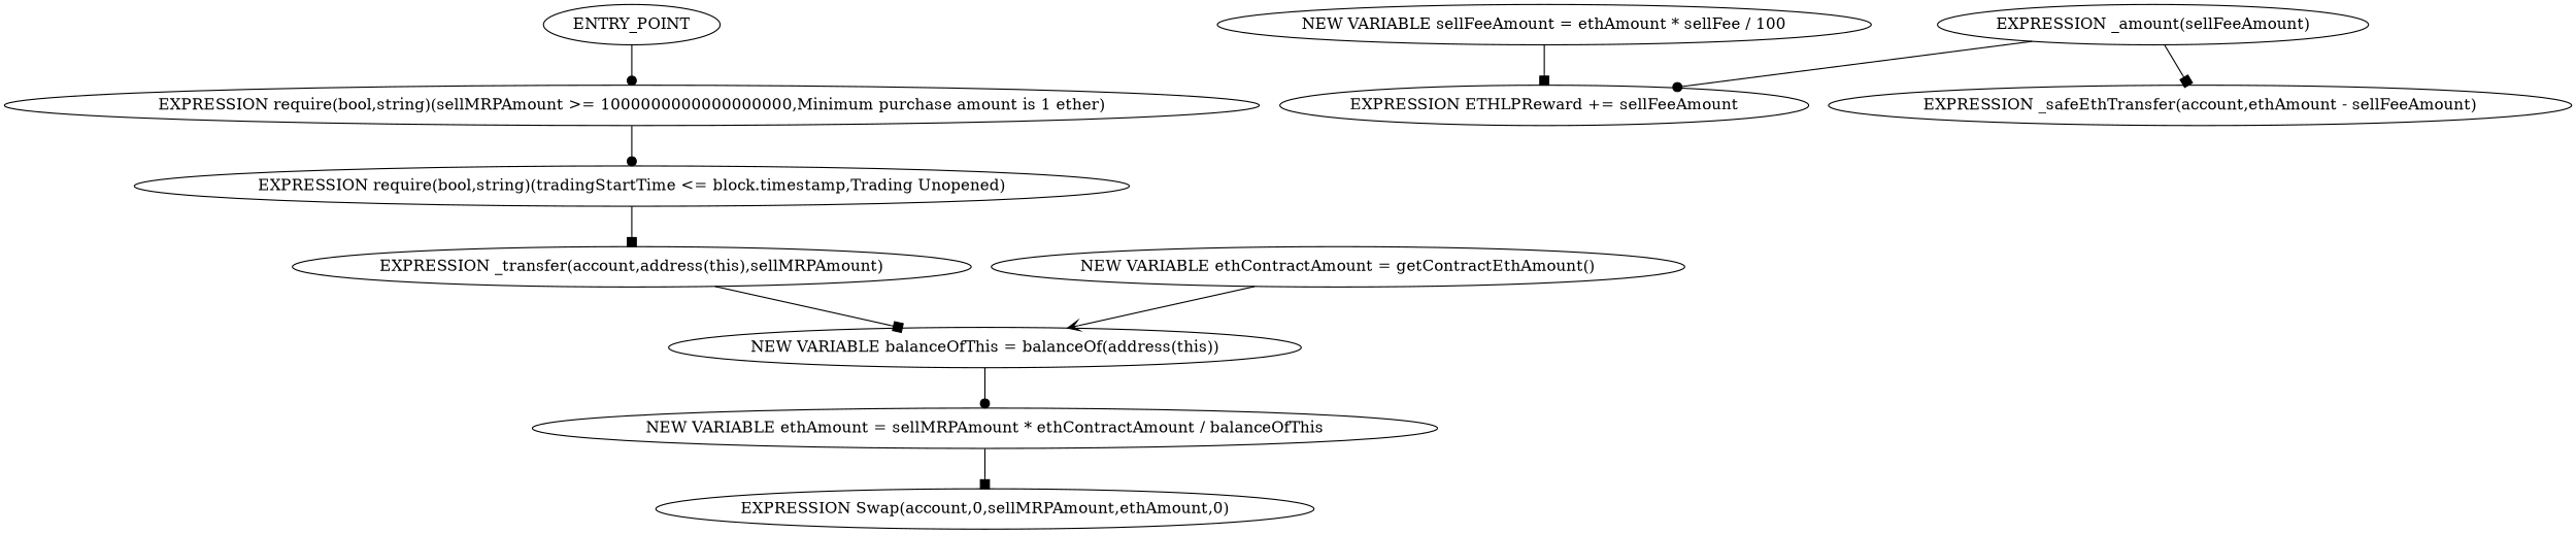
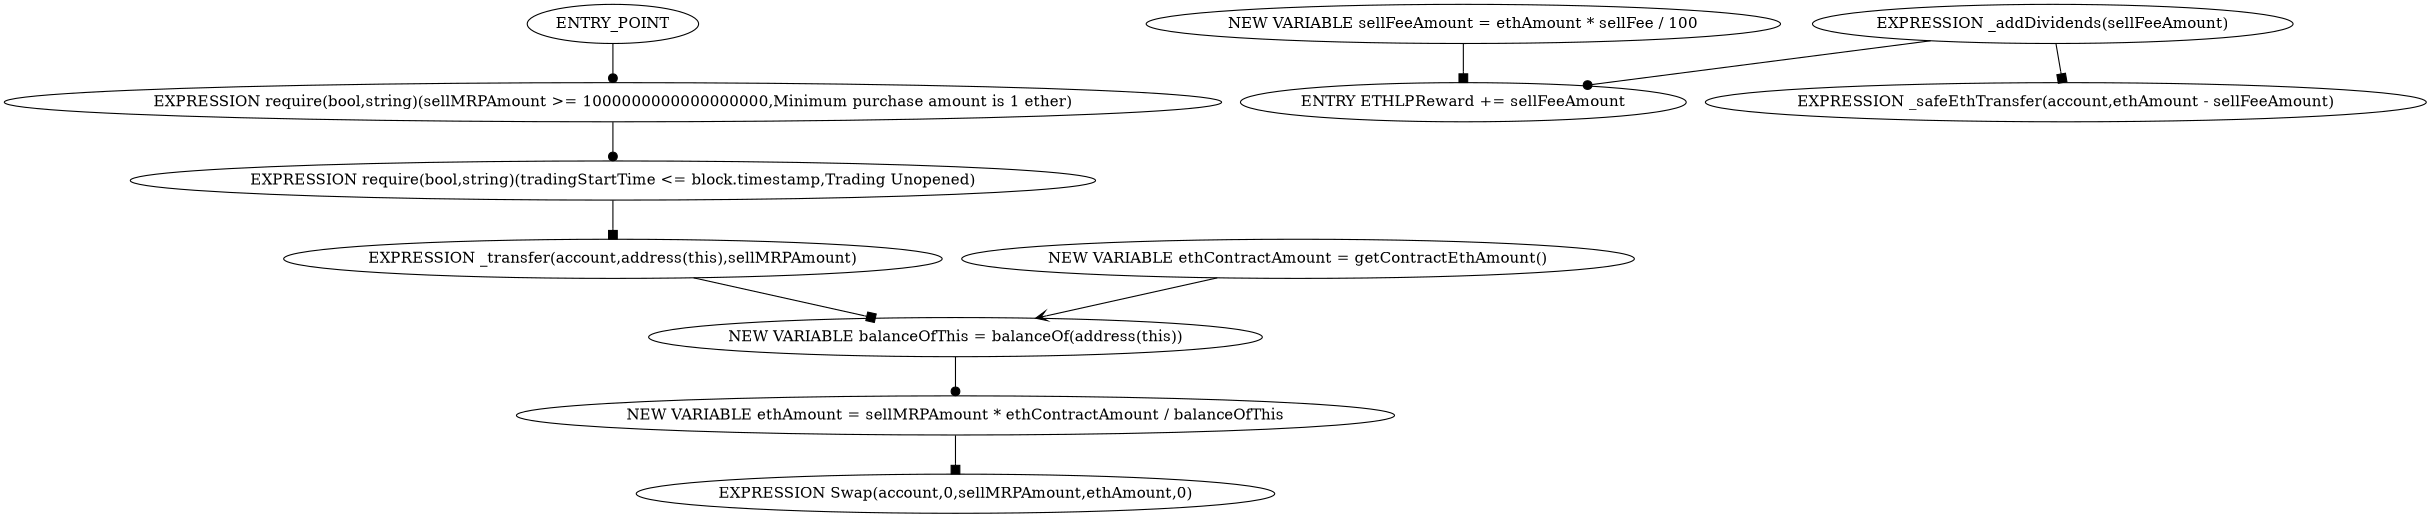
  digraph {
    edge [arrowhead=box]
    n1 [label=ENTRY_POINT]
    n2 [label="EXPRESSION require(bool,string)(sellMRPAmount >= 1000000000000000000,Minimum purchase amount is 1 ether)"]
    n3 [label="EXPRESSION require(bool,string)(tradingStartTime <= block.timestamp,Trading Unopened)"]
    n4 [label="EXPRESSION _transfer(account,address(this),sellMRPAmount)"]
    n5 [label="NEW VARIABLE balanceOfThis = balanceOf(address(this))"]
    n6 [label="NEW VARIABLE ethContractAmount = getContractEthAmount()"]
    n7 [label="NEW VARIABLE ethAmount = sellMRPAmount * ethContractAmount / balanceOfThis"]
    n8 [label="EXPRESSION Swap(account,0,sellMRPAmount,ethAmount,0)"]
    n9 [label="NEW VARIABLE sellFeeAmount = ethAmount * sellFee / 100"]
-   n10 [label="EXPRESSION ETHLPReward += sellFeeAmount"]
-   n11 [label="EXPRESSION _amount(sellFeeAmount)"]
+   n10 [label="ENTRY ETHLPReward += sellFeeAmount"]
+   n11 [label="EXPRESSION _addDividends(sellFeeAmount)"]
    n12 [label="EXPRESSION _safeEthTransfer(account,ethAmount - sellFeeAmount)"]
    n1 -> n2 [arrowhead=dot]
    n2 -> n3 [arrowhead=dot]
    n3 -> n4
    n4 -> n5
    n5 -> n7 [arrowhead=dot]
    n6 -> n5 [arrowhead=vee]
    n7 -> n8
    n9 -> n10
    n11 -> n10 [arrowhead=dot]
    n11 -> n12
  }
